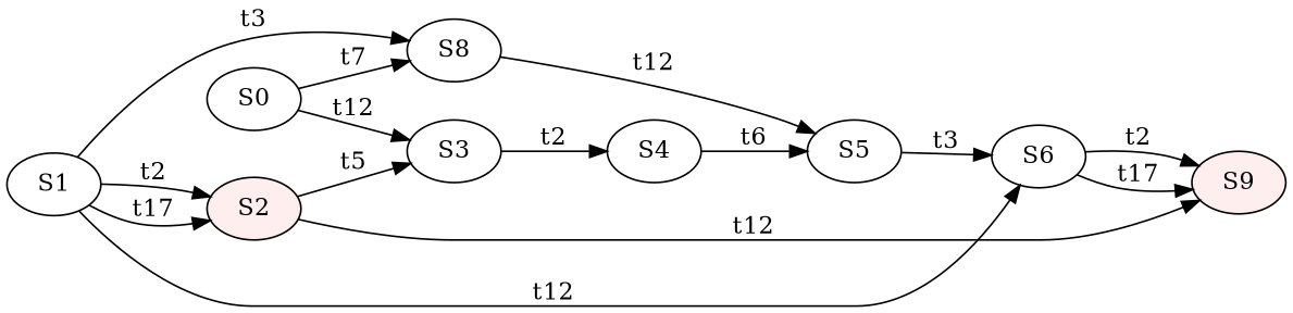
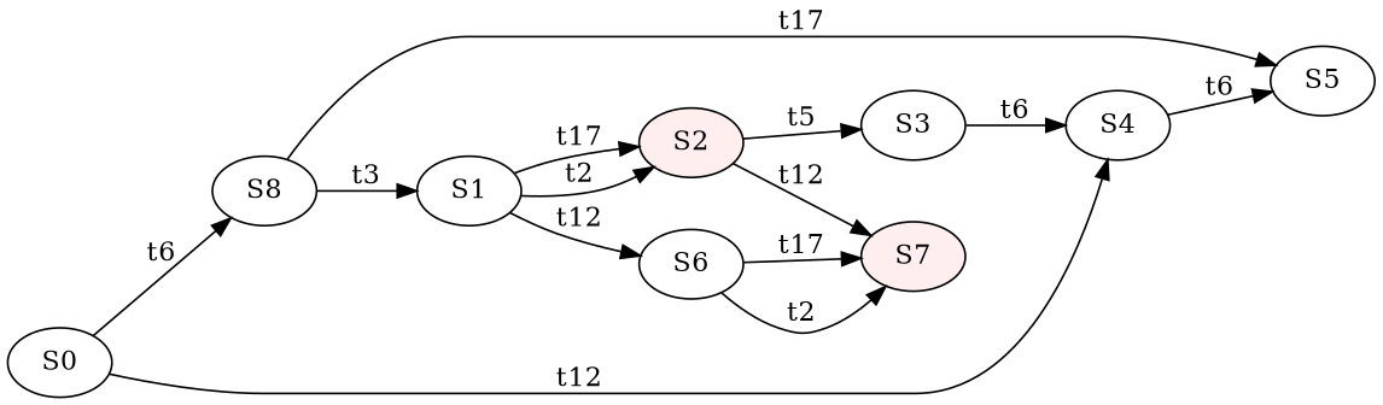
  digraph {
    rankdir=LR
    node [fillcolor="#FFFFFF" style=filled]
    S0 [style=""]
    S8
    S4
    S1 [style=""]
    S5
    S6 [style=""]
-   S7 [fillcolor="#FFEEEE" label=S9]
+   S7 [fillcolor="#FFEEEE"]
    S2 [fillcolor="#FFEEEE"]
    S3
-   S0 -> S8 [label=t7]
-   S0 -> S3 [label=t12]
-   S1 -> S8 [label=t3]
-   S8 -> S5 [label=t12]
+   S0 -> S8 [label=t6]
+   S0 -> S4 [label=t12]
+   S8 -> S1 [label=t3]
+   S8 -> S5 [label=t17]
    S4 -> S5 [label=t6]
    S1 -> S6 [label=t12]
    S1 -> S2 [label=t2]
    S1 -> S2 [label=t17]
-   S5 -> S6 [label=t3]
    S6 -> S7 [label=t2]
    S6 -> S7 [label=t17]
    S2 -> S7 [label=t12]
    S2 -> S3 [label=t5]
-   S3 -> S4 [label=t2]
+   S3 -> S4 [label=t6]
  }
